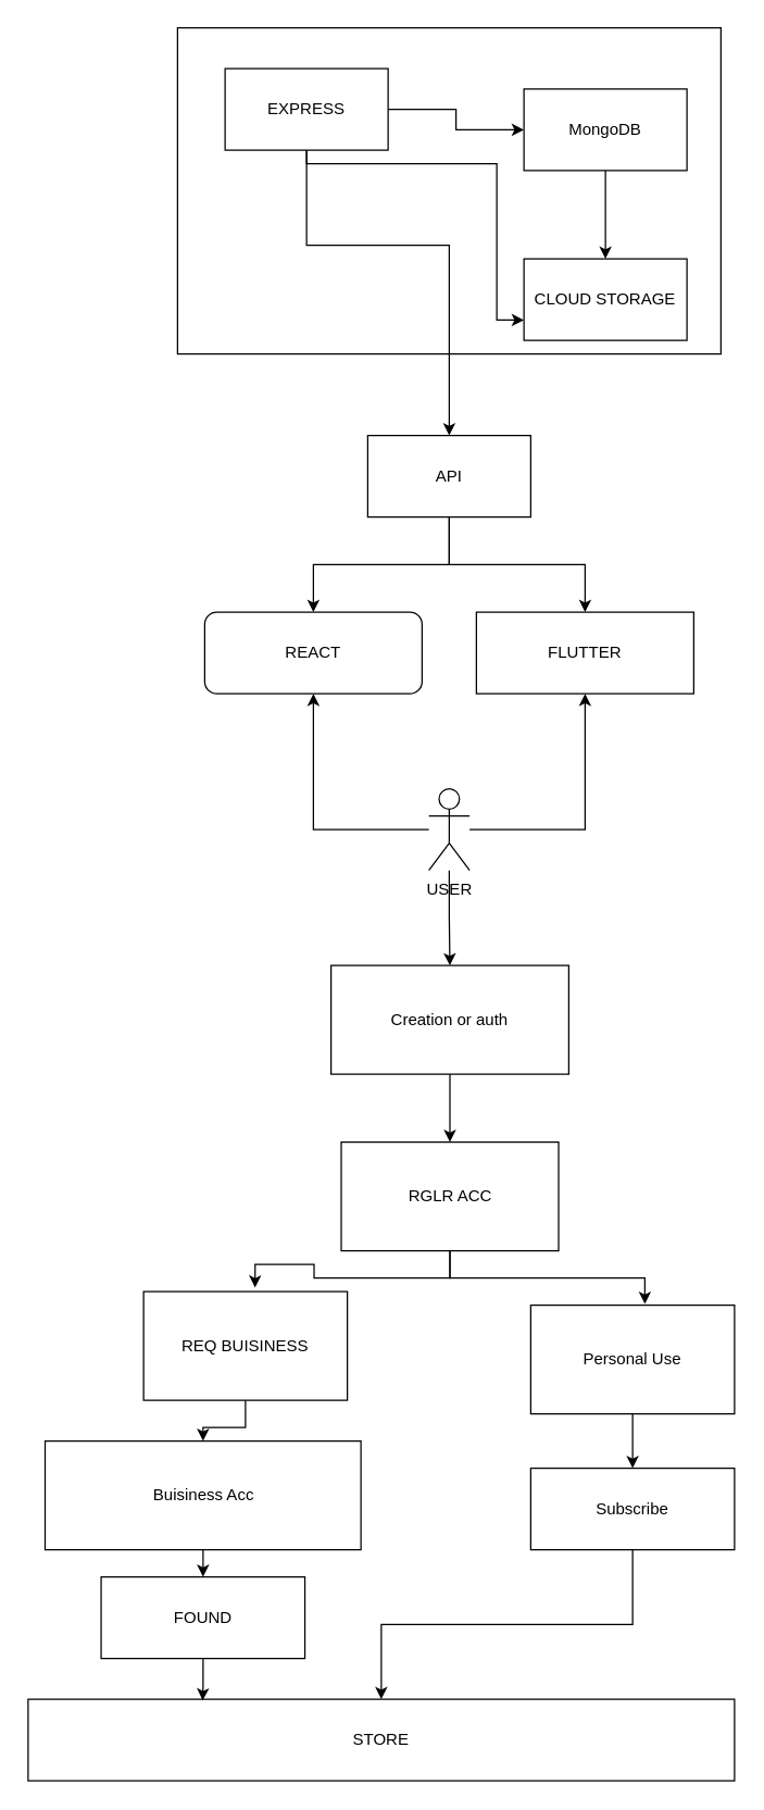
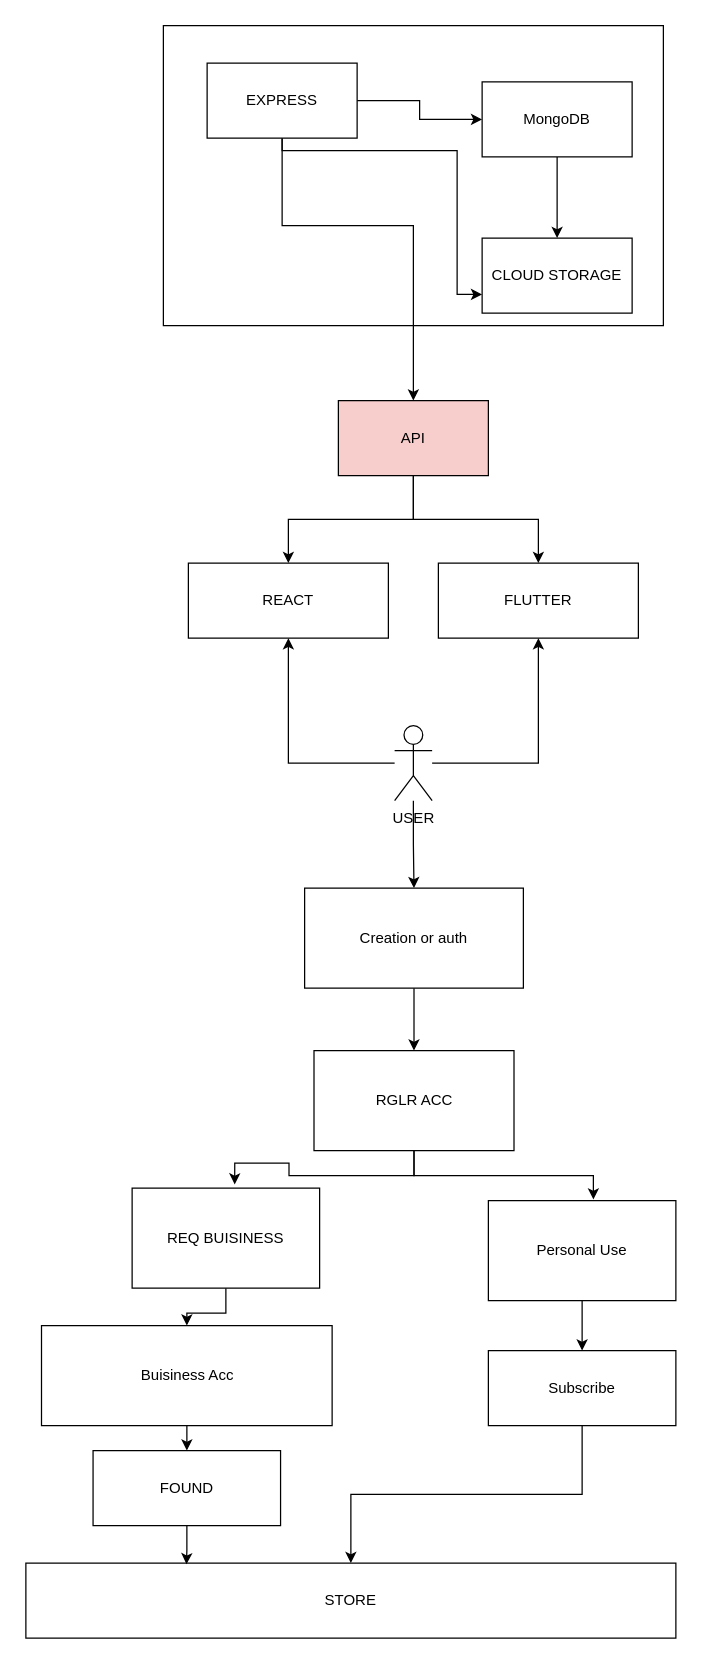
  <mxCell id="0" />
  <mxCell id="1" parent="0" />
  <mxCell id="2" value="" style="rounded=0;whiteSpace=wrap;html=1;" parent="1" vertex="1"><mxGeometry x="130" y="20" width="400" height="240" as="geometry" /></mxCell>
  <mxCell id="3" style="edgeStyle=orthogonalEdgeStyle;rounded=0;orthogonalLoop=1;jettySize=auto;html=1;" parent="1" source="4" target="18" edge="1"><mxGeometry relative="1" as="geometry" /></mxCell>
  <mxCell id="4" value="MongoDB" style="rounded=0;whiteSpace=wrap;html=1;" parent="1" vertex="1"><mxGeometry x="385" y="65" width="120" height="60" as="geometry" /></mxCell>
  <mxCell id="5" value="" style="edgeStyle=orthogonalEdgeStyle;rounded=0;orthogonalLoop=1;jettySize=auto;html=1;" parent="1" source="8" target="4" edge="1"><mxGeometry relative="1" as="geometry" /></mxCell>
  <mxCell id="6" style="edgeStyle=orthogonalEdgeStyle;rounded=0;orthogonalLoop=1;jettySize=auto;html=1;" parent="1" source="8" target="13" edge="1"><mxGeometry relative="1" as="geometry"><Array as="points"><mxPoint x="225" y="180" /><mxPoint x="330" y="180" /></Array></mxGeometry></mxCell>
  <mxCell id="7" style="edgeStyle=orthogonalEdgeStyle;rounded=0;orthogonalLoop=1;jettySize=auto;html=1;entryX=0;entryY=0.75;entryDx=0;entryDy=0;" parent="1" source="8" target="18" edge="1"><mxGeometry relative="1" as="geometry"><Array as="points"><mxPoint x="225" y="120" /><mxPoint x="365" y="120" /><mxPoint x="365" y="235" /></Array></mxGeometry></mxCell>
  <mxCell id="8" value="EXPRESS" style="rounded=0;whiteSpace=wrap;html=1;" parent="1" vertex="1"><mxGeometry x="165" y="50" width="120" height="60" as="geometry" /></mxCell>
- <mxCell id="9" value="REACT" style="whiteSpace=wrap;html=1;rounded=1;" parent="1" vertex="1"><mxGeometry x="150" y="450" width="160" height="60" as="geometry" /></mxCell>
+ <mxCell id="9" value="REACT" style="rounded=0;whiteSpace=wrap;html=1;" parent="1" vertex="1"><mxGeometry x="150" y="450" width="160" height="60" as="geometry" /></mxCell>
  <mxCell id="10" value="FLUTTER" style="rounded=0;whiteSpace=wrap;html=1;" parent="1" vertex="1"><mxGeometry x="350" y="450" width="160" height="60" as="geometry" /></mxCell>
  <mxCell id="11" style="edgeStyle=orthogonalEdgeStyle;rounded=0;orthogonalLoop=1;jettySize=auto;html=1;entryX=0.5;entryY=0;entryDx=0;entryDy=0;" parent="1" source="13" target="9" edge="1"><mxGeometry relative="1" as="geometry" /></mxCell>
  <mxCell id="12" style="edgeStyle=orthogonalEdgeStyle;rounded=0;orthogonalLoop=1;jettySize=auto;html=1;" parent="1" source="13" target="10" edge="1"><mxGeometry relative="1" as="geometry" /></mxCell>
- <mxCell id="13" value="API" style="rounded=0;whiteSpace=wrap;html=1;" parent="1" vertex="1"><mxGeometry x="270" y="320" width="120" height="60" as="geometry" /></mxCell>
+ <mxCell id="13" value="API" style="rounded=0;whiteSpace=wrap;html=1;fillColor=#f8cecc;" parent="1" vertex="1"><mxGeometry x="270" y="320" width="120" height="60" as="geometry" /></mxCell>
  <mxCell id="14" style="edgeStyle=orthogonalEdgeStyle;rounded=0;orthogonalLoop=1;jettySize=auto;html=1;entryX=0.5;entryY=1;entryDx=0;entryDy=0;" parent="1" source="17" target="9" edge="1"><mxGeometry relative="1" as="geometry" /></mxCell>
  <mxCell id="15" style="edgeStyle=orthogonalEdgeStyle;rounded=0;orthogonalLoop=1;jettySize=auto;html=1;entryX=0.5;entryY=1;entryDx=0;entryDy=0;" parent="1" source="17" target="10" edge="1"><mxGeometry relative="1" as="geometry" /></mxCell>
  <mxCell id="16" style="edgeStyle=orthogonalEdgeStyle;rounded=0;orthogonalLoop=1;jettySize=auto;html=1;" edge="1" parent="1" source="17" target="20"><mxGeometry relative="1" as="geometry" /></mxCell>
  <mxCell id="17" value="USER" style="shape=umlActor;verticalLabelPosition=bottom;verticalAlign=top;html=1;outlineConnect=0;" parent="1" vertex="1"><mxGeometry x="315" y="580" width="30" height="60" as="geometry" /></mxCell>
  <mxCell id="18" value="CLOUD STORAGE" style="rounded=0;whiteSpace=wrap;html=1;" parent="1" vertex="1"><mxGeometry x="385" y="190" width="120" height="60" as="geometry" /></mxCell>
  <mxCell id="19" value="" style="edgeStyle=orthogonalEdgeStyle;rounded=0;orthogonalLoop=1;jettySize=auto;html=1;" edge="1" parent="1" source="20" target="23"><mxGeometry relative="1" as="geometry" /></mxCell>
  <mxCell id="20" value="Creation or auth" style="rounded=0;whiteSpace=wrap;html=1;" vertex="1" parent="1"><mxGeometry x="243" y="710" width="175" height="80" as="geometry" /></mxCell>
  <mxCell id="21" style="edgeStyle=orthogonalEdgeStyle;rounded=0;orthogonalLoop=1;jettySize=auto;html=1;entryX=0.547;entryY=-0.037;entryDx=0;entryDy=0;entryPerimeter=0;" edge="1" parent="1" source="23" target="27"><mxGeometry relative="1" as="geometry" /></mxCell>
  <mxCell id="22" style="edgeStyle=orthogonalEdgeStyle;rounded=0;orthogonalLoop=1;jettySize=auto;html=1;entryX=0.56;entryY=-0.012;entryDx=0;entryDy=0;entryPerimeter=0;" edge="1" parent="1" source="23" target="29"><mxGeometry relative="1" as="geometry" /></mxCell>
  <mxCell id="23" value="RGLR ACC" style="rounded=0;whiteSpace=wrap;html=1;" vertex="1" parent="1"><mxGeometry x="250.5" y="840" width="160" height="80" as="geometry" /></mxCell>
  <mxCell id="24" value="" style="edgeStyle=orthogonalEdgeStyle;rounded=0;orthogonalLoop=1;jettySize=auto;html=1;" edge="1" parent="1" source="25" target="34"><mxGeometry relative="1" as="geometry" /></mxCell>
  <mxCell id="25" value="Buisiness Acc" style="rounded=0;whiteSpace=wrap;html=1;" vertex="1" parent="1"><mxGeometry x="32.5" y="1060" width="232.5" height="80" as="geometry" /></mxCell>
  <mxCell id="26" value="" style="edgeStyle=orthogonalEdgeStyle;rounded=0;orthogonalLoop=1;jettySize=auto;html=1;" edge="1" parent="1" source="27" target="25"><mxGeometry relative="1" as="geometry" /></mxCell>
  <mxCell id="27" value="REQ BUISINESS" style="rounded=0;whiteSpace=wrap;html=1;" vertex="1" parent="1"><mxGeometry x="105" y="950" width="150" height="80" as="geometry" /></mxCell>
  <mxCell id="28" value="" style="edgeStyle=orthogonalEdgeStyle;rounded=0;orthogonalLoop=1;jettySize=auto;html=1;" edge="1" parent="1" source="29" target="32"><mxGeometry relative="1" as="geometry" /></mxCell>
  <mxCell id="29" value="Personal Use" style="rounded=0;whiteSpace=wrap;html=1;" vertex="1" parent="1"><mxGeometry x="390" y="960" width="150" height="80" as="geometry" /></mxCell>
  <mxCell id="30" value="STORE" style="rounded=0;whiteSpace=wrap;html=1;" vertex="1" parent="1"><mxGeometry x="20" y="1250" width="520" height="60" as="geometry" /></mxCell>
  <mxCell id="31" value="" style="edgeStyle=orthogonalEdgeStyle;rounded=0;orthogonalLoop=1;jettySize=auto;html=1;" edge="1" parent="1" source="32" target="30"><mxGeometry relative="1" as="geometry" /></mxCell>
  <mxCell id="32" value="Subscribe" style="rounded=0;whiteSpace=wrap;html=1;" vertex="1" parent="1"><mxGeometry x="390" y="1080" width="150" height="60" as="geometry" /></mxCell>
  <mxCell id="33" value="" style="edgeStyle=orthogonalEdgeStyle;rounded=0;orthogonalLoop=1;jettySize=auto;html=1;entryX=0.247;entryY=0.015;entryDx=0;entryDy=0;entryPerimeter=0;" edge="1" parent="1" source="34" target="30"><mxGeometry relative="1" as="geometry" /></mxCell>
  <mxCell id="34" value="FOUND" style="rounded=0;whiteSpace=wrap;html=1;" vertex="1" parent="1"><mxGeometry x="73.75" y="1160" width="150" height="60" as="geometry" /></mxCell>
